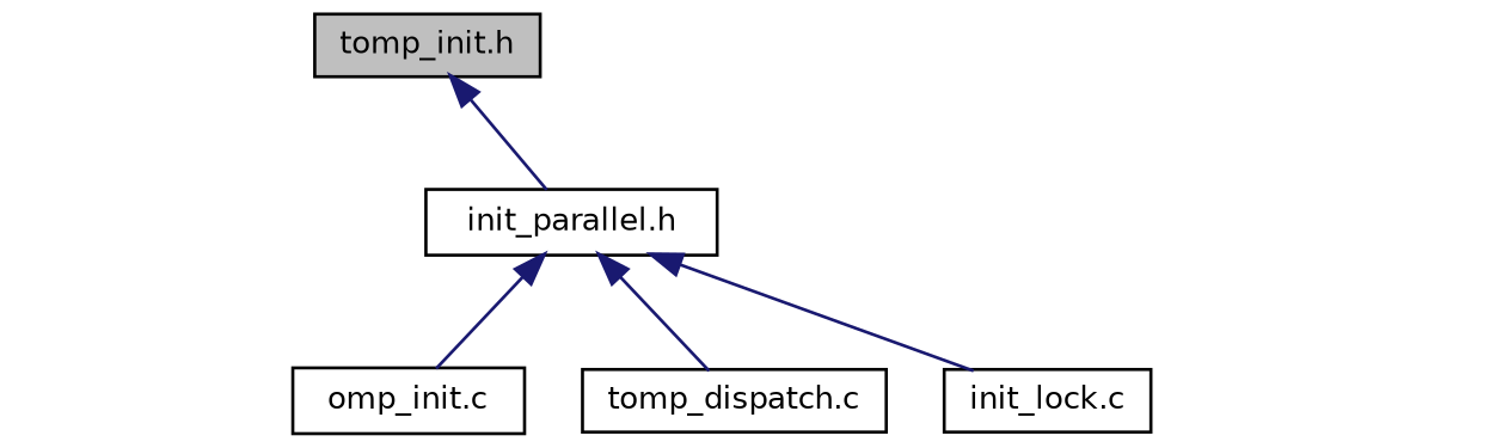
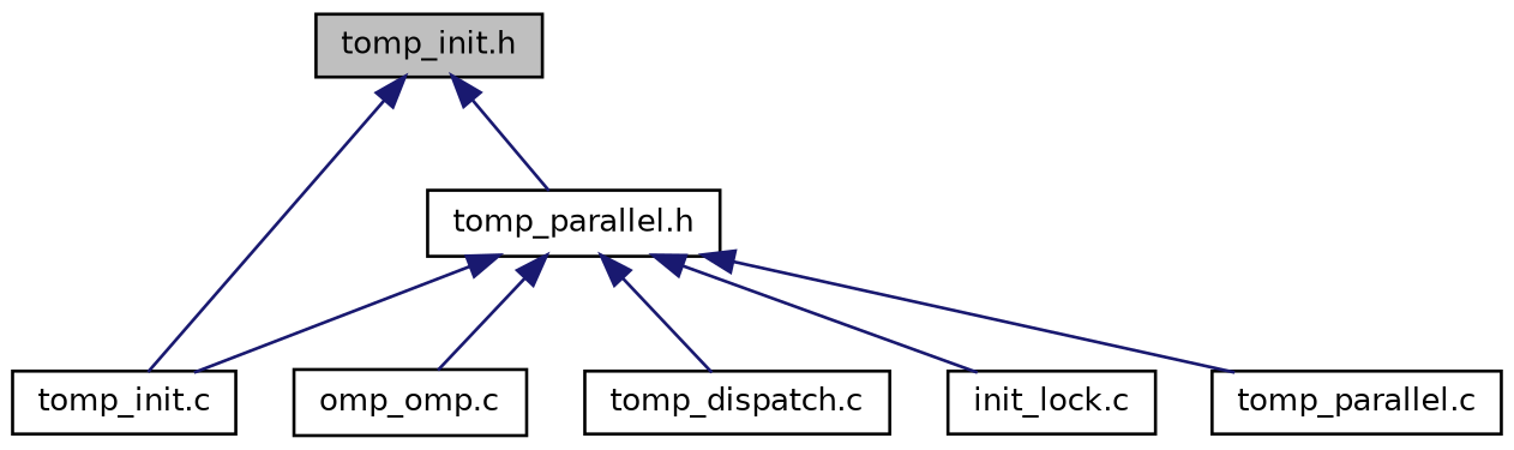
  digraph {
    node [color=black fillcolor=white fontname=Helvetica fontsize=10 shape=record style=filled]
    edge [color=midnightblue dir=back fontname=Helvetica fontsize=10 labelfontname=Helvetica labelfontsize=10 style=solid]
    n1 [fillcolor=grey75 fontcolor=black height=0.2 label="tomp_init.h" width=0.4]
-   n3 [height=0.2 label="init_parallel.h" width=0.4]
-   n4 [height=0.2 label="omp_init.c" width=0.4]
+   n2 [height=0.2 label="tomp_init.c" width=0.4]
+   n3 [height=0.2 label="tomp_parallel.h" width=0.4]
+   n4 [height=0.2 label="omp_omp.c" width=0.4]
    n5 [height=0.2 label="tomp_dispatch.c" width=0.4]
    n6 [height=0.2 label="init_lock.c" width=0.4]
+   n7 [height=0.2 label="tomp_parallel.c" width=0.4]
+   n1 -> n2
    n1 -> n3
+   n3 -> n2
    n3 -> n4
    n3 -> n5
    n3 -> n6
+   n3 -> n7
  }
